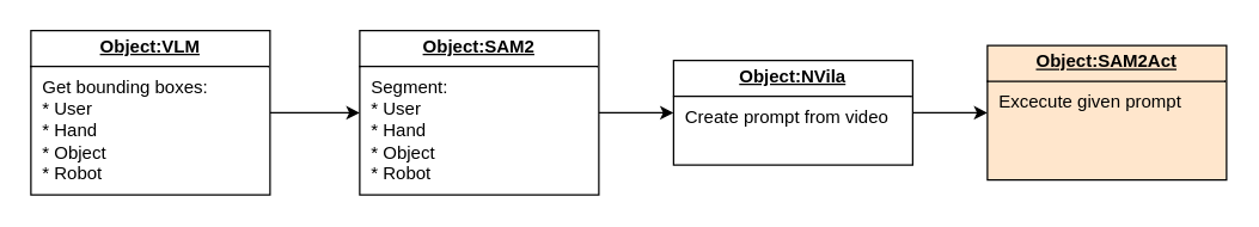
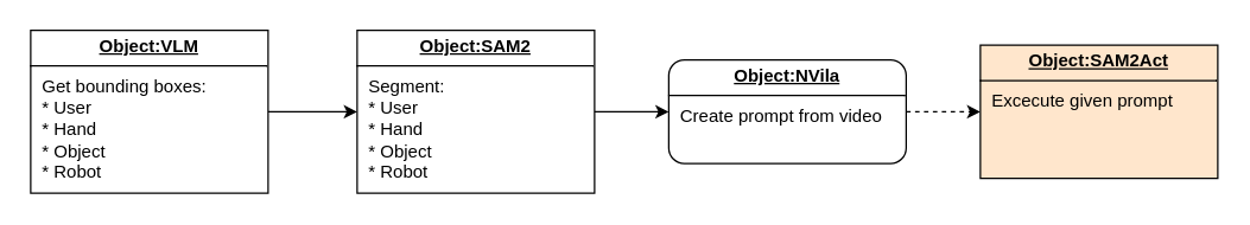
  <mxCell id="0" />
  <mxCell id="1" parent="0" />
  <mxCell id="2" value="" style="edgeStyle=orthogonalEdgeStyle;rounded=0;orthogonalLoop=1;jettySize=auto;html=1;" edge="1" parent="1" source="3" target="5"><mxGeometry relative="1" as="geometry" /></mxCell>
  <mxCell id="3" value="&lt;p style=&quot;margin:0px;margin-top:4px;text-align:center;text-decoration:underline;&quot;&gt;&lt;b&gt;Object:SAM2&lt;/b&gt;&lt;/p&gt;&lt;hr size=&quot;1&quot; style=&quot;border-style:solid;&quot;&gt;&lt;p style=&quot;margin:0px;margin-left:8px;&quot;&gt;Segment:&lt;/p&gt;&lt;p style=&quot;margin:0px;margin-left:8px;&quot;&gt;* User&lt;/p&gt;&lt;p style=&quot;margin:0px;margin-left:8px;&quot;&gt;* Hand&lt;/p&gt;&lt;p style=&quot;margin:0px;margin-left:8px;&quot;&gt;* Object&lt;/p&gt;&lt;p style=&quot;margin:0px;margin-left:8px;&quot;&gt;* Robot&lt;/p&gt;" style="verticalAlign=top;align=left;overflow=fill;html=1;whiteSpace=wrap;" vertex="1" parent="1"><mxGeometry x="240" y="20" width="160" height="110" as="geometry" /></mxCell>
- <mxCell id="4" value="" style="edgeStyle=orthogonalEdgeStyle;rounded=0;orthogonalLoop=1;jettySize=auto;html=1;" edge="1" parent="1" source="5" target="6"><mxGeometry relative="1" as="geometry" /></mxCell>
- <mxCell id="5" value="&lt;p style=&quot;margin:0px;margin-top:4px;text-align:center;text-decoration:underline;&quot;&gt;&lt;b&gt;Object:NVila&lt;/b&gt;&lt;/p&gt;&lt;hr size=&quot;1&quot; style=&quot;border-style:solid;&quot;&gt;&lt;p style=&quot;margin:0px;margin-left:8px;&quot;&gt;&lt;span style=&quot;background-color: transparent; color: light-dark(rgb(0, 0, 0), rgb(255, 255, 255));&quot;&gt;Create prompt from video&lt;/span&gt;&lt;/p&gt;" style="verticalAlign=top;align=left;overflow=fill;html=1;whiteSpace=wrap;" vertex="1" parent="1"><mxGeometry x="450" y="40" width="160" height="70" as="geometry" /></mxCell>
+ <mxCell id="4" value="" style="edgeStyle=orthogonalEdgeStyle;rounded=0;orthogonalLoop=1;jettySize=auto;html=1;dashed=1;" edge="1" parent="1" source="5" target="6"><mxGeometry relative="1" as="geometry" /></mxCell>
+ <mxCell id="5" value="&lt;p style=&quot;margin:0px;margin-top:4px;text-align:center;text-decoration:underline;&quot;&gt;&lt;b&gt;Object:NVila&lt;/b&gt;&lt;/p&gt;&lt;hr size=&quot;1&quot; style=&quot;border-style:solid;&quot;&gt;&lt;p style=&quot;margin:0px;margin-left:8px;&quot;&gt;&lt;span style=&quot;background-color: transparent; color: light-dark(rgb(0, 0, 0), rgb(255, 255, 255));&quot;&gt;Create prompt from video&lt;/span&gt;&lt;/p&gt;" style="verticalAlign=top;align=left;overflow=fill;html=1;whiteSpace=wrap;rounded=1;" vertex="1" parent="1"><mxGeometry x="450" y="40" width="160" height="70" as="geometry" /></mxCell>
  <mxCell id="6" value="&lt;p style=&quot;margin:0px;margin-top:4px;text-align:center;text-decoration:underline;&quot;&gt;&lt;b&gt;Object:SAM2Act&lt;/b&gt;&lt;/p&gt;&lt;hr size=&quot;1&quot; style=&quot;border-style:solid;&quot;&gt;&lt;p style=&quot;margin:0px;margin-left:8px;&quot;&gt;&lt;span style=&quot;background-color: transparent; color: light-dark(rgb(0, 0, 0), rgb(255, 255, 255));&quot;&gt;Excecute given prompt&lt;/span&gt;&lt;/p&gt;" style="verticalAlign=top;align=left;overflow=fill;html=1;whiteSpace=wrap;fillColor=#ffe6cc;" vertex="1" parent="1"><mxGeometry x="660" y="30" width="160" height="90" as="geometry" /></mxCell>
  <mxCell id="7" value="" style="edgeStyle=orthogonalEdgeStyle;rounded=0;orthogonalLoop=1;jettySize=auto;html=1;" edge="1" parent="1" source="8" target="3"><mxGeometry relative="1" as="geometry" /></mxCell>
  <mxCell id="8" value="&lt;p style=&quot;margin:0px;margin-top:4px;text-align:center;text-decoration:underline;&quot;&gt;&lt;b&gt;Object:VLM&lt;/b&gt;&lt;/p&gt;&lt;hr size=&quot;1&quot; style=&quot;border-style:solid;&quot;&gt;&lt;p style=&quot;margin:0px;margin-left:8px;&quot;&gt;Get bounding boxes:&lt;/p&gt;&lt;p style=&quot;margin:0px;margin-left:8px;&quot;&gt;* User&lt;/p&gt;&lt;p style=&quot;margin:0px;margin-left:8px;&quot;&gt;* Hand&lt;/p&gt;&lt;p style=&quot;margin:0px;margin-left:8px;&quot;&gt;* Object&lt;/p&gt;&lt;p style=&quot;margin:0px;margin-left:8px;&quot;&gt;* Robot&lt;/p&gt;" style="verticalAlign=top;align=left;overflow=fill;html=1;whiteSpace=wrap;" vertex="1" parent="1"><mxGeometry x="20" y="20" width="160" height="110" as="geometry" /></mxCell>
